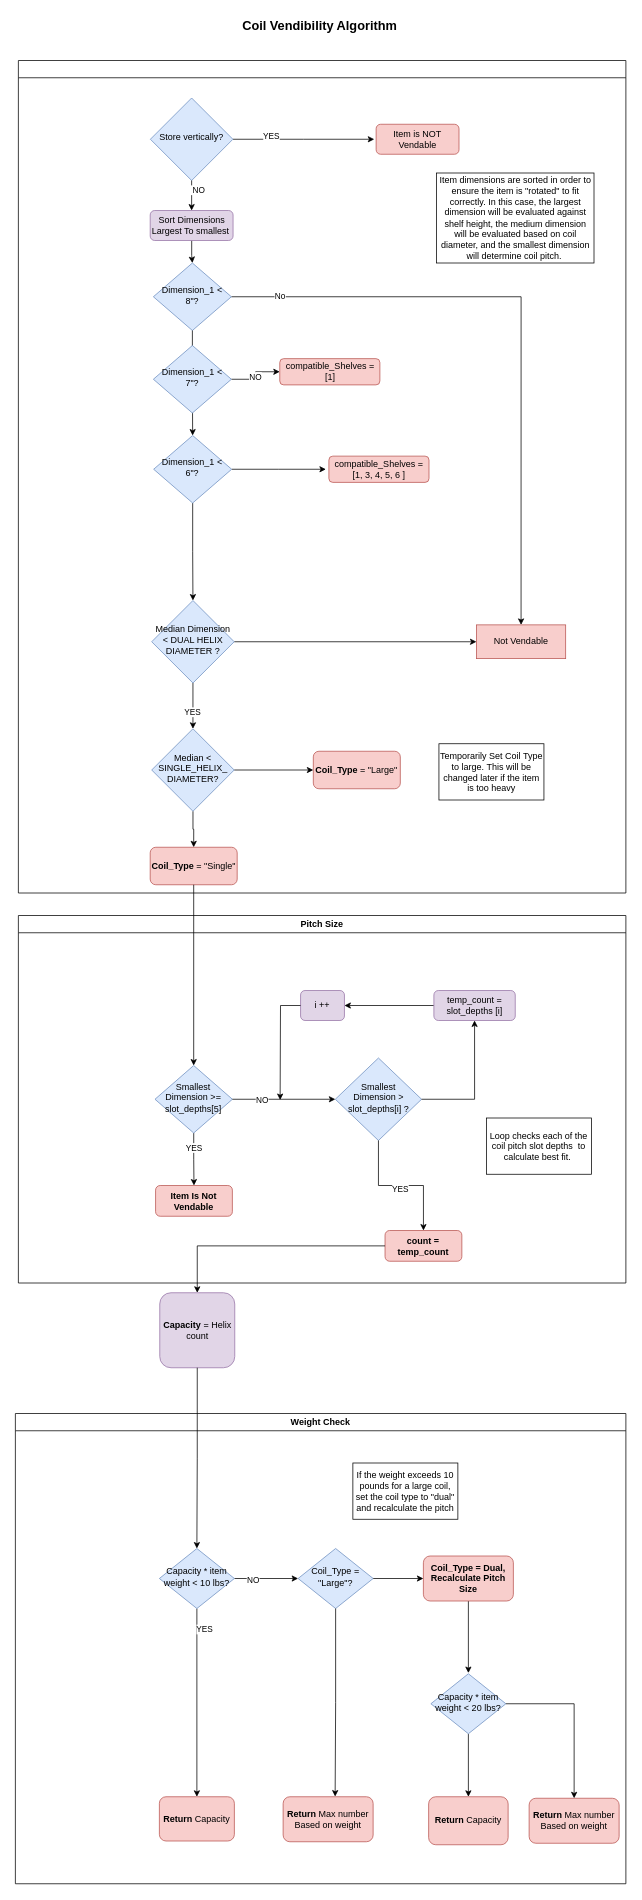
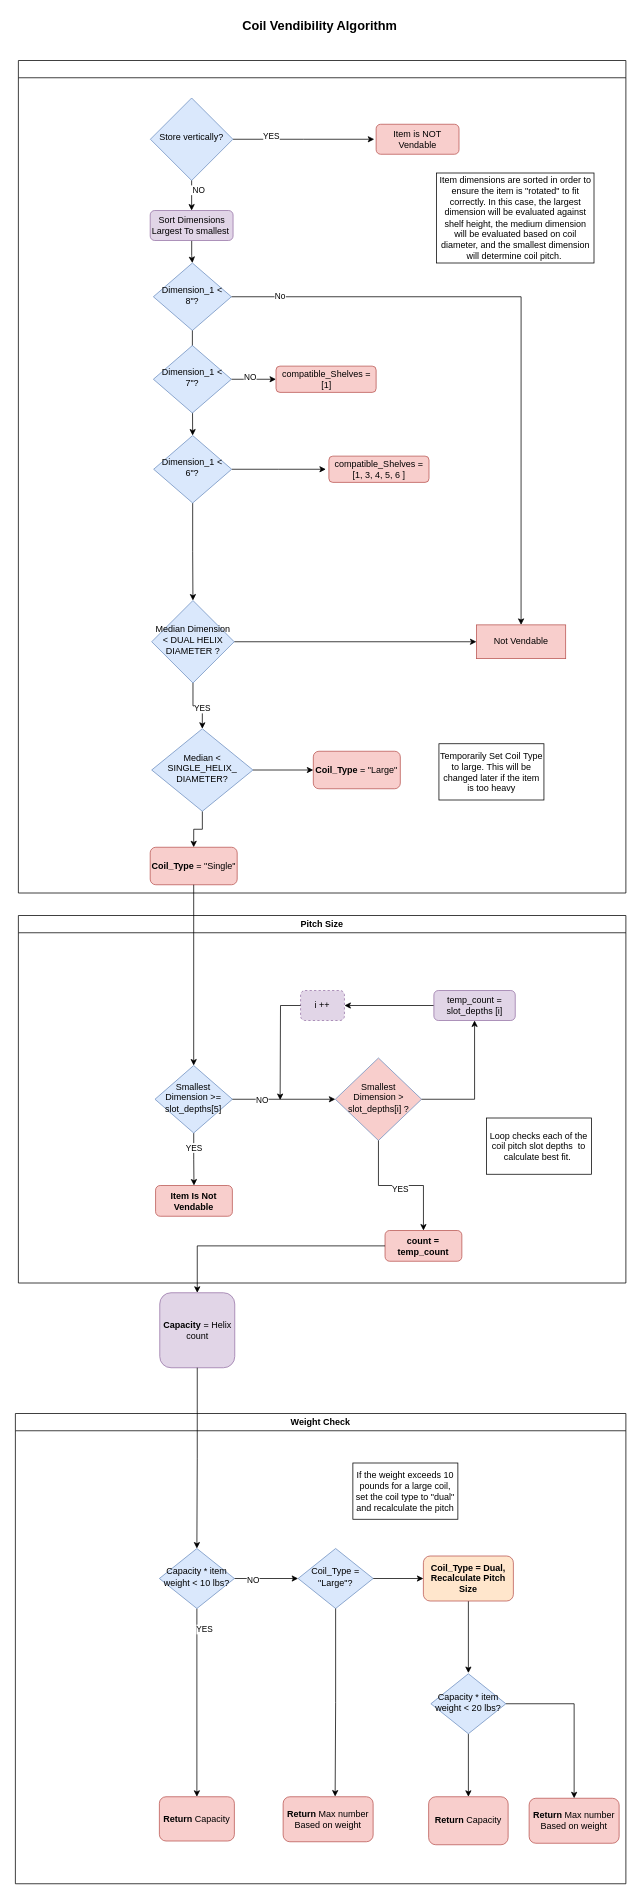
  <mxCell id="0" />
  <mxCell id="1" parent="0" />
  <mxCell id="2" value="&lt;font style=&quot;font-size: 17px;&quot;&gt;&lt;b&gt;Coil Vendibility Algorithm&lt;/b&gt;&lt;/font&gt;" style="text;html=1;align=center;verticalAlign=middle;whiteSpace=wrap;rounded=0;" parent="1" vertex="1"><mxGeometry x="261" y="20" width="330" height="30" as="geometry" /></mxCell>
  <mxCell id="3" value="" style="swimlane;whiteSpace=wrap;html=1;" parent="1" vertex="1"><mxGeometry x="24" y="80" width="810" height="1110" as="geometry" /></mxCell>
  <mxCell id="4" style="edgeStyle=orthogonalEdgeStyle;rounded=0;orthogonalLoop=1;jettySize=auto;html=1;entryX=0;entryY=0.5;entryDx=0;entryDy=0;" parent="3" source="5" target="6" edge="1"><mxGeometry relative="1" as="geometry"><mxPoint x="526" y="720" as="targetPoint" /></mxGeometry></mxCell>
  <mxCell id="5" value="Median Dimension &amp;lt; DUAL HELIX DIAMETER ?" style="rhombus;whiteSpace=wrap;html=1;shadow=0;fontFamily=Helvetica;fontSize=12;align=center;strokeWidth=1;spacing=6;spacingTop=-4;fillColor=#dae8fc;strokeColor=#6c8ebf;" parent="3" vertex="1"><mxGeometry x="177.75" y="720" width="110" height="110" as="geometry" /></mxCell>
  <mxCell id="6" value="Not Vendable" style="whiteSpace=wrap;html=1;fillColor=#f8cecc;strokeColor=#b85450;rounded=0;" parent="3" vertex="1"><mxGeometry x="610.75" y="752.5" width="119" height="45" as="geometry" /></mxCell>
  <mxCell id="7" style="edgeStyle=orthogonalEdgeStyle;rounded=0;orthogonalLoop=1;jettySize=auto;html=1;entryX=0.5;entryY=0;entryDx=0;entryDy=0;exitX=1;exitY=0.5;exitDx=0;exitDy=0;" parent="3" source="15" target="6" edge="1"><mxGeometry relative="1" as="geometry"><mxPoint x="697.5" y="530" as="targetPoint" /></mxGeometry></mxCell>
  <mxCell id="8" value="No" style="edgeLabel;html=1;align=center;verticalAlign=middle;resizable=0;points=[];" parent="7" vertex="1" connectable="0"><mxGeometry x="-0.844" y="2" relative="1" as="geometry"><mxPoint as="offset" /></mxGeometry></mxCell>
  <mxCell id="9" style="edgeStyle=orthogonalEdgeStyle;rounded=0;orthogonalLoop=1;jettySize=auto;html=1;entryX=0.5;entryY=0;entryDx=0;entryDy=0;" parent="3" source="11" target="26" edge="1"><mxGeometry relative="1" as="geometry" /></mxCell>
  <mxCell id="10" style="edgeStyle=orthogonalEdgeStyle;rounded=0;orthogonalLoop=1;jettySize=auto;html=1;entryX=0;entryY=0.5;entryDx=0;entryDy=0;" parent="3" source="11" target="25" edge="1"><mxGeometry relative="1" as="geometry" /></mxCell>
- <mxCell id="11" value="Median &amp;lt; SINGLE_HELIX_&lt;div&gt;DIAMETER?&lt;/div&gt;" style="rhombus;whiteSpace=wrap;html=1;shadow=0;fontFamily=Helvetica;fontSize=12;align=center;strokeWidth=1;spacing=6;spacingTop=-4;fillColor=#dae8fc;strokeColor=#6c8ebf;" parent="3" vertex="1"><mxGeometry x="177.75" y="891" width="110" height="110" as="geometry" /></mxCell>
+ <mxCell id="11" value="Median &amp;lt; SINGLE_HELIX_&lt;div&gt;DIAMETER?&lt;/div&gt;" style="rhombus;whiteSpace=wrap;html=1;shadow=0;fontFamily=Helvetica;fontSize=12;align=center;strokeWidth=1;spacing=6;spacingTop=-4;fillColor=#dae8fc;strokeColor=#6c8ebf;" parent="3" vertex="1"><mxGeometry x="177.75" y="891" width="135" height="110" as="geometry" /></mxCell>
  <mxCell id="12" value="" style="edgeStyle=orthogonalEdgeStyle;rounded=0;orthogonalLoop=1;jettySize=auto;html=1;entryX=0.5;entryY=0;entryDx=0;entryDy=0;" parent="3" source="5" target="11" edge="1"><mxGeometry relative="1" as="geometry"><mxPoint x="231" y="700" as="sourcePoint" /><mxPoint x="230" y="790" as="targetPoint" /></mxGeometry></mxCell>
  <mxCell id="13" value="YES" style="edgeLabel;html=1;align=center;verticalAlign=middle;resizable=0;points=[];" parent="12" vertex="1" connectable="0"><mxGeometry x="0.24" y="-1" relative="1" as="geometry"><mxPoint as="offset" /></mxGeometry></mxCell>
  <mxCell id="14" style="edgeStyle=orthogonalEdgeStyle;rounded=0;orthogonalLoop=1;jettySize=auto;html=1;entryX=0.5;entryY=0;entryDx=0;entryDy=0;" parent="3" source="32" target="5" edge="1"><mxGeometry relative="1" as="geometry" /></mxCell>
  <mxCell id="15" value="Dimension_1 &amp;lt; 8&quot;?" style="rhombus;whiteSpace=wrap;html=1;shadow=0;fontFamily=Helvetica;fontSize=12;align=center;strokeWidth=1;spacing=6;spacingTop=-4;fillColor=#dae8fc;strokeColor=#6c8ebf;" parent="3" vertex="1"><mxGeometry x="180" y="270" width="104" height="90" as="geometry" /></mxCell>
  <mxCell id="16" style="edgeStyle=orthogonalEdgeStyle;rounded=0;orthogonalLoop=1;jettySize=auto;html=1;entryX=0.5;entryY=0;entryDx=0;entryDy=0;" parent="3" source="20" target="15" edge="1"><mxGeometry relative="1" as="geometry"><mxPoint x="232" y="310" as="targetPoint" /></mxGeometry></mxCell>
  <mxCell id="17" style="edgeStyle=orthogonalEdgeStyle;rounded=0;orthogonalLoop=1;jettySize=auto;html=1;" parent="3" source="19" edge="1"><mxGeometry relative="1" as="geometry"><mxPoint x="474.5" y="105" as="targetPoint" /></mxGeometry></mxCell>
  <mxCell id="18" value="YES" style="edgeLabel;html=1;align=center;verticalAlign=middle;resizable=0;points=[];" parent="17" vertex="1" connectable="0"><mxGeometry x="-0.363" y="-3" relative="1" as="geometry"><mxPoint x="-10" y="-8" as="offset" /></mxGeometry></mxCell>
  <mxCell id="19" value="Store vertically?" style="rhombus;whiteSpace=wrap;html=1;shadow=0;fontFamily=Helvetica;fontSize=12;align=center;strokeWidth=1;spacing=6;spacingTop=-4;fillColor=#dae8fc;strokeColor=#6c8ebf;" parent="3" vertex="1"><mxGeometry x="176" y="50" width="110" height="110" as="geometry" /></mxCell>
  <mxCell id="20" value="Sort Dimensions Largest To smallest&amp;nbsp;" style="rounded=1;whiteSpace=wrap;html=1;fillColor=#e1d5e7;strokeColor=#9673a6;" parent="3" vertex="1"><mxGeometry x="175.75" y="200" width="110.5" height="40" as="geometry" /></mxCell>
  <mxCell id="21" value="" style="edgeStyle=orthogonalEdgeStyle;rounded=0;orthogonalLoop=1;jettySize=auto;html=1;entryX=0.5;entryY=0;entryDx=0;entryDy=0;" parent="3" source="19" target="20" edge="1"><mxGeometry relative="1" as="geometry"><mxPoint x="238" y="230" as="sourcePoint" /><mxPoint x="239" y="380" as="targetPoint" /></mxGeometry></mxCell>
  <mxCell id="22" value="&amp;nbsp;NO" style="edgeLabel;html=1;align=center;verticalAlign=middle;resizable=0;points=[];" parent="21" vertex="1" connectable="0"><mxGeometry x="-0.425" y="7" relative="1" as="geometry"><mxPoint as="offset" /></mxGeometry></mxCell>
  <mxCell id="23" value="Item is NOT Vendable" style="rounded=1;whiteSpace=wrap;html=1;fillColor=#f8cecc;strokeColor=#b85450;" parent="3" vertex="1"><mxGeometry x="477" y="85" width="110.5" height="40" as="geometry" /></mxCell>
  <mxCell id="24" value="Item dimensions are sorted in order to ensure the item is &quot;rotated&quot; to fit correctly. In this case, the largest dimension will be evaluated against shelf height, the medium dimension will be evaluated based on coil diameter, and the smallest dimension will determine coil pitch.&amp;nbsp;" style="rounded=0;whiteSpace=wrap;html=1;" parent="3" vertex="1"><mxGeometry x="557.5" y="150" width="210" height="120" as="geometry" /></mxCell>
  <mxCell id="25" value="&lt;b&gt;Coil_Type &lt;/b&gt;= &quot;Large&quot;" style="rounded=1;whiteSpace=wrap;html=1;fillColor=#f8cecc;strokeColor=#b85450;" parent="3" vertex="1"><mxGeometry x="393.25" y="921" width="116" height="50" as="geometry" /></mxCell>
  <mxCell id="26" value="&lt;b&gt;Coil_Type &lt;/b&gt;= &quot;Single&quot;" style="rounded=1;whiteSpace=wrap;html=1;fillColor=#f8cecc;strokeColor=#b85450;" parent="3" vertex="1"><mxGeometry x="175.75" y="1049" width="116" height="50" as="geometry" /></mxCell>
  <mxCell id="27" value="Temporarily Set Coil Type to large. This will be changed later if the item is too heavy" style="rounded=0;whiteSpace=wrap;html=1;" parent="3" vertex="1"><mxGeometry x="560.75" y="911" width="140" height="75" as="geometry" /></mxCell>
  <mxCell id="28" style="edgeStyle=orthogonalEdgeStyle;rounded=0;orthogonalLoop=1;jettySize=auto;html=1;entryX=0;entryY=0.5;entryDx=0;entryDy=0;" parent="3" source="34" target="30" edge="1"><mxGeometry relative="1" as="geometry"><mxPoint x="420" y="445" as="targetPoint" /></mxGeometry></mxCell>
  <mxCell id="29" value="NO" style="edgeLabel;html=1;align=center;verticalAlign=middle;resizable=0;points=[];" parent="28" vertex="1" connectable="0"><mxGeometry x="-0.177" y="4" relative="1" as="geometry"><mxPoint as="offset" /></mxGeometry></mxCell>
- <mxCell id="30" value="compatible_Shelves = [1]" style="rounded=1;whiteSpace=wrap;html=1;fillColor=#f8cecc;strokeColor=#b85450;" parent="3" vertex="1"><mxGeometry x="348.5" y="397.5" width="133.5" height="35" as="geometry" /></mxCell>
+ <mxCell id="30" value="compatible_Shelves = [1]" style="rounded=1;whiteSpace=wrap;html=1;fillColor=#f8cecc;strokeColor=#b85450;" parent="3" vertex="1"><mxGeometry x="343.5" y="407.5" width="133.5" height="35" as="geometry" /></mxCell>
  <mxCell id="31" style="edgeStyle=orthogonalEdgeStyle;rounded=0;orthogonalLoop=1;jettySize=auto;html=1;" parent="3" source="32" edge="1"><mxGeometry relative="1" as="geometry"><mxPoint x="410.0" y="545" as="targetPoint" /></mxGeometry></mxCell>
  <mxCell id="32" value="Dimension_1 &amp;lt; 6&quot;?" style="rhombus;whiteSpace=wrap;html=1;shadow=0;fontFamily=Helvetica;fontSize=12;align=center;strokeWidth=1;spacing=6;spacingTop=-4;fillColor=#dae8fc;strokeColor=#6c8ebf;" parent="3" vertex="1"><mxGeometry x="180.38" y="500" width="104" height="90" as="geometry" /></mxCell>
  <mxCell id="33" value="" style="edgeStyle=orthogonalEdgeStyle;rounded=0;orthogonalLoop=1;jettySize=auto;html=1;entryX=0.5;entryY=0;entryDx=0;entryDy=0;" parent="3" source="15" target="32" edge="1"><mxGeometry relative="1" as="geometry"><mxPoint x="232" y="430" as="sourcePoint" /><mxPoint x="232" y="700" as="targetPoint" /></mxGeometry></mxCell>
  <mxCell id="34" value="Dimension_1 &amp;lt; 7&quot;?" style="rhombus;whiteSpace=wrap;html=1;shadow=0;fontFamily=Helvetica;fontSize=12;align=center;strokeWidth=1;spacing=6;spacingTop=-4;fillColor=#dae8fc;strokeColor=#6c8ebf;" parent="3" vertex="1"><mxGeometry x="180" y="380" width="104" height="90" as="geometry" /></mxCell>
  <mxCell id="35" value="compatible_Shelves = [1, 3, 4, 5, 6 ]" style="rounded=1;whiteSpace=wrap;html=1;fillColor=#f8cecc;strokeColor=#b85450;" parent="3" vertex="1"><mxGeometry x="414" y="527.5" width="133.5" height="35" as="geometry" /></mxCell>
  <mxCell id="36" value="Weight Check" style="swimlane;whiteSpace=wrap;html=1;" parent="1" vertex="1"><mxGeometry x="20" y="1884" width="814" height="627" as="geometry" /></mxCell>
  <mxCell id="37" style="edgeStyle=orthogonalEdgeStyle;rounded=0;orthogonalLoop=1;jettySize=auto;html=1;" parent="36" source="41" target="42" edge="1"><mxGeometry relative="1" as="geometry" /></mxCell>
  <mxCell id="38" value="YES" style="edgeLabel;html=1;align=center;verticalAlign=middle;resizable=0;points=[];" parent="37" vertex="1" connectable="0"><mxGeometry x="-0.781" y="10" relative="1" as="geometry"><mxPoint x="-1" as="offset" /></mxGeometry></mxCell>
  <mxCell id="39" style="edgeStyle=orthogonalEdgeStyle;rounded=0;orthogonalLoop=1;jettySize=auto;html=1;entryX=0;entryY=0.5;entryDx=0;entryDy=0;" parent="36" source="41" target="45" edge="1"><mxGeometry relative="1" as="geometry" /></mxCell>
  <mxCell id="40" value="NO" style="edgeLabel;html=1;align=center;verticalAlign=middle;resizable=0;points=[];" parent="39" vertex="1" connectable="0"><mxGeometry x="-0.423" y="-1" relative="1" as="geometry"><mxPoint x="-1" as="offset" /></mxGeometry></mxCell>
  <mxCell id="41" value="Capacity * item weight &amp;lt; 10 lbs?" style="rhombus;whiteSpace=wrap;html=1;shadow=0;fontFamily=Helvetica;fontSize=12;align=center;strokeWidth=1;spacing=6;spacingTop=-4;fillColor=#dae8fc;strokeColor=#6c8ebf;" parent="36" vertex="1"><mxGeometry x="192" y="180" width="100" height="80" as="geometry" /></mxCell>
  <mxCell id="42" value="&lt;b&gt;Return &lt;/b&gt;Capacity" style="rounded=1;whiteSpace=wrap;html=1;fontSize=12;glass=0;strokeWidth=1;shadow=0;fillColor=#f8cecc;strokeColor=#b85450;" parent="36" vertex="1"><mxGeometry x="192" y="511" width="100" height="59" as="geometry" /></mxCell>
  <mxCell id="43" value="&lt;b&gt;Return &lt;/b&gt;Max number Based on weight" style="rounded=1;whiteSpace=wrap;html=1;fillColor=#f8cecc;strokeColor=#b85450;" parent="36" vertex="1"><mxGeometry x="357" y="511" width="120" height="60" as="geometry" /></mxCell>
  <mxCell id="44" style="edgeStyle=orthogonalEdgeStyle;rounded=0;orthogonalLoop=1;jettySize=auto;html=1;entryX=0;entryY=0.5;entryDx=0;entryDy=0;" parent="36" source="45" target="48" edge="1"><mxGeometry relative="1" as="geometry"><mxPoint x="583" y="220" as="targetPoint" /></mxGeometry></mxCell>
  <mxCell id="45" value="Coil_Type = &quot;Large&quot;?" style="rhombus;whiteSpace=wrap;html=1;shadow=0;fontFamily=Helvetica;fontSize=12;align=center;strokeWidth=1;spacing=6;spacingTop=-4;fillColor=#dae8fc;strokeColor=#6c8ebf;" parent="36" vertex="1"><mxGeometry x="377" y="180" width="100" height="80" as="geometry" /></mxCell>
  <mxCell id="46" style="edgeStyle=orthogonalEdgeStyle;rounded=0;orthogonalLoop=1;jettySize=auto;html=1;entryX=0.578;entryY=-0.005;entryDx=0;entryDy=0;entryPerimeter=0;" parent="36" source="45" target="43" edge="1"><mxGeometry relative="1" as="geometry" /></mxCell>
  <mxCell id="47" style="edgeStyle=orthogonalEdgeStyle;rounded=0;orthogonalLoop=1;jettySize=auto;html=1;" parent="36" source="48" edge="1"><mxGeometry relative="1" as="geometry"><mxPoint x="604" y="346" as="targetPoint" /></mxGeometry></mxCell>
- <mxCell id="48" value="&lt;b&gt;Coil_Type = Dual, Recalculate Pitch Size&lt;/b&gt;" style="rounded=1;whiteSpace=wrap;html=1;fillColor=#f8cecc;strokeColor=#b85450;" parent="36" vertex="1"><mxGeometry x="544" y="190" width="120" height="60" as="geometry" /></mxCell>
+ <mxCell id="48" value="&lt;b&gt;Coil_Type = Dual, Recalculate Pitch Size&lt;/b&gt;" style="rounded=1;whiteSpace=wrap;html=1;fillColor=#ffe6cc;strokeColor=#b85450;" parent="36" vertex="1"><mxGeometry x="544" y="190" width="120" height="60" as="geometry" /></mxCell>
  <mxCell id="49" value="If the weight exceeds 10 pounds for a large coil, set the coil type to &quot;dual&quot; and recalculate the pitch" style="rounded=0;whiteSpace=wrap;html=1;" parent="36" vertex="1"><mxGeometry x="450" y="66" width="140" height="75" as="geometry" /></mxCell>
  <mxCell id="50" style="edgeStyle=orthogonalEdgeStyle;rounded=0;orthogonalLoop=1;jettySize=auto;html=1;entryX=0.5;entryY=0;entryDx=0;entryDy=0;" parent="36" source="51" target="52" edge="1"><mxGeometry relative="1" as="geometry" /></mxCell>
  <mxCell id="51" value="Capacity * item weight &amp;lt; 20 lbs?" style="rhombus;whiteSpace=wrap;html=1;shadow=0;fontFamily=Helvetica;fontSize=12;align=center;strokeWidth=1;spacing=6;spacingTop=-4;fillColor=#dae8fc;strokeColor=#6c8ebf;" parent="36" vertex="1"><mxGeometry x="554" y="347" width="100" height="80" as="geometry" /></mxCell>
  <mxCell id="52" value="&lt;b&gt;Return &lt;/b&gt;Capacity" style="rounded=1;whiteSpace=wrap;html=1;fontSize=12;glass=0;strokeWidth=1;shadow=0;fillColor=#f8cecc;strokeColor=#b85450;" parent="36" vertex="1"><mxGeometry x="551" y="511" width="106" height="64" as="geometry" /></mxCell>
  <mxCell id="53" value="&lt;b&gt;Return &lt;/b&gt;Max number Based on weight" style="rounded=1;whiteSpace=wrap;html=1;fillColor=#f8cecc;strokeColor=#b85450;" parent="36" vertex="1"><mxGeometry x="685" y="513" width="120" height="60" as="geometry" /></mxCell>
  <mxCell id="54" style="edgeStyle=orthogonalEdgeStyle;rounded=0;orthogonalLoop=1;jettySize=auto;html=1;entryX=0.5;entryY=0;entryDx=0;entryDy=0;" parent="36" source="51" target="53" edge="1"><mxGeometry relative="1" as="geometry"><mxPoint x="830" y="487" as="targetPoint" /></mxGeometry></mxCell>
  <mxCell id="55" value="Pitch Size" style="swimlane;whiteSpace=wrap;html=1;" parent="1" vertex="1"><mxGeometry x="24" y="1220" width="810" height="490" as="geometry" /></mxCell>
  <mxCell id="56" style="edgeStyle=orthogonalEdgeStyle;rounded=0;orthogonalLoop=1;jettySize=auto;html=1;entryX=0.5;entryY=0;entryDx=0;entryDy=0;" parent="55" source="58" target="69" edge="1"><mxGeometry relative="1" as="geometry" /></mxCell>
  <mxCell id="57" value="YES" style="edgeLabel;html=1;align=center;verticalAlign=middle;resizable=0;points=[];" parent="56" vertex="1" connectable="0"><mxGeometry x="-0.432" relative="1" as="geometry"><mxPoint as="offset" /></mxGeometry></mxCell>
  <mxCell id="58" value="Smallest Dimension &amp;gt;= slot_depths[5]" style="rhombus;whiteSpace=wrap;html=1;shadow=0;fontFamily=Helvetica;fontSize=12;align=center;strokeWidth=1;spacing=6;spacingTop=-4;fillColor=#dae8fc;strokeColor=#6c8ebf;" parent="55" vertex="1"><mxGeometry x="182.16" y="200" width="103.18" height="90" as="geometry" /></mxCell>
- <mxCell id="59" value="i ++" style="rounded=1;whiteSpace=wrap;html=1;fillColor=#e1d5e7;strokeColor=#9673a6;" parent="55" vertex="1"><mxGeometry x="376.25" y="100" width="58.5" height="40" as="geometry" /></mxCell>
+ <mxCell id="59" value="i ++" style="rounded=1;whiteSpace=wrap;html=1;fillColor=#e1d5e7;strokeColor=#9673a6;dashed=1;" parent="55" vertex="1"><mxGeometry x="376.25" y="100" width="58.5" height="40" as="geometry" /></mxCell>
  <mxCell id="60" style="edgeStyle=orthogonalEdgeStyle;rounded=0;orthogonalLoop=1;jettySize=auto;html=1;entryX=1;entryY=0.5;entryDx=0;entryDy=0;" parent="55" source="61" target="59" edge="1"><mxGeometry relative="1" as="geometry" /></mxCell>
  <mxCell id="61" value="temp_count = slot_depths [i]" style="rounded=1;whiteSpace=wrap;html=1;fillColor=#e1d5e7;strokeColor=#9673a6;" parent="55" vertex="1"><mxGeometry x="554" y="100" width="108.5" height="40" as="geometry" /></mxCell>
- <mxCell id="62" value="Smallest Dimension &amp;gt; slot_depths[i] ?" style="rhombus;whiteSpace=wrap;html=1;shadow=0;fontFamily=Helvetica;fontSize=12;align=center;strokeWidth=1;spacing=6;spacingTop=-4;fillColor=#dae8fc;strokeColor=#6c8ebf;" parent="55" vertex="1"><mxGeometry x="422.59" y="190" width="115" height="110" as="geometry" /></mxCell>
+ <mxCell id="62" value="Smallest Dimension &amp;gt; slot_depths[i] ?" style="rhombus;whiteSpace=wrap;html=1;shadow=0;fontFamily=Helvetica;fontSize=12;align=center;strokeWidth=1;spacing=6;spacingTop=-4;fillColor=#f8cecc;strokeColor=#6c8ebf;" parent="55" vertex="1"><mxGeometry x="422.59" y="190" width="115" height="110" as="geometry" /></mxCell>
  <mxCell id="63" style="edgeStyle=orthogonalEdgeStyle;rounded=0;orthogonalLoop=1;jettySize=auto;html=1;entryX=0.5;entryY=1;entryDx=0;entryDy=0;" parent="55" source="62" target="61" edge="1"><mxGeometry relative="1" as="geometry" /></mxCell>
  <mxCell id="64" style="edgeStyle=orthogonalEdgeStyle;rounded=0;orthogonalLoop=1;jettySize=auto;html=1;entryX=0;entryY=0.5;entryDx=0;entryDy=0;" parent="55" source="58" target="62" edge="1"><mxGeometry relative="1" as="geometry"><mxPoint x="419.59" y="246" as="targetPoint" /></mxGeometry></mxCell>
  <mxCell id="65" value="NO" style="edgeLabel;html=1;align=center;verticalAlign=middle;resizable=0;points=[];" parent="64" vertex="1" connectable="0"><mxGeometry x="-0.432" y="-1" relative="1" as="geometry"><mxPoint as="offset" /></mxGeometry></mxCell>
  <mxCell id="66" value="&lt;b&gt;count = temp_count&lt;/b&gt;" style="rounded=1;whiteSpace=wrap;html=1;fillColor=#f8cecc;strokeColor=#b85450;" parent="55" vertex="1"><mxGeometry x="488.89" y="420" width="102.41" height="41" as="geometry" /></mxCell>
  <mxCell id="67" style="edgeStyle=orthogonalEdgeStyle;rounded=0;orthogonalLoop=1;jettySize=auto;html=1;entryX=0.5;entryY=0;entryDx=0;entryDy=0;" parent="55" source="62" target="66" edge="1"><mxGeometry relative="1" as="geometry" /></mxCell>
  <mxCell id="68" value="YES" style="edgeLabel;html=1;align=center;verticalAlign=middle;resizable=0;points=[];" parent="67" vertex="1" connectable="0"><mxGeometry x="-0.024" y="-4" relative="1" as="geometry"><mxPoint as="offset" /></mxGeometry></mxCell>
  <mxCell id="69" value="&lt;b&gt;Item Is Not Vendable&lt;/b&gt;" style="rounded=1;whiteSpace=wrap;html=1;fillColor=#f8cecc;strokeColor=#b85450;" parent="55" vertex="1"><mxGeometry x="182.93" y="360" width="102.41" height="41" as="geometry" /></mxCell>
  <mxCell id="70" value="Loop checks each of the coil pitch slot depths&amp;nbsp; to calculate best fit.&amp;nbsp;" style="rounded=0;whiteSpace=wrap;html=1;" parent="55" vertex="1"><mxGeometry x="624" y="270" width="140" height="75" as="geometry" /></mxCell>
  <mxCell id="71" style="edgeStyle=orthogonalEdgeStyle;rounded=0;orthogonalLoop=1;jettySize=auto;html=1;" parent="1" source="59" edge="1"><mxGeometry relative="1" as="geometry"><mxPoint x="373" y="1466" as="targetPoint" /></mxGeometry></mxCell>
  <mxCell id="72" style="edgeStyle=orthogonalEdgeStyle;rounded=0;orthogonalLoop=1;jettySize=auto;html=1;" parent="1" source="66" target="74" edge="1"><mxGeometry relative="1" as="geometry"><mxPoint x="264" y="1626" as="targetPoint" /></mxGeometry></mxCell>
  <mxCell id="73" style="edgeStyle=orthogonalEdgeStyle;rounded=0;orthogonalLoop=1;jettySize=auto;html=1;entryX=0.5;entryY=0;entryDx=0;entryDy=0;" parent="1" source="26" target="58" edge="1"><mxGeometry relative="1" as="geometry"><mxPoint x="259" y="1395" as="targetPoint" /></mxGeometry></mxCell>
  <mxCell id="74" value="&lt;b&gt;Capacity &lt;/b&gt;= Helix count" style="rounded=1;whiteSpace=wrap;html=1;fontSize=12;glass=0;strokeWidth=1;shadow=0;fillColor=#e1d5e7;strokeColor=#9673a6;" parent="1" vertex="1"><mxGeometry x="212.5" y="1723" width="100" height="100" as="geometry" /></mxCell>
  <mxCell id="75" style="edgeStyle=orthogonalEdgeStyle;rounded=0;orthogonalLoop=1;jettySize=auto;html=1;entryX=0.5;entryY=0;entryDx=0;entryDy=0;" parent="1" edge="1"><mxGeometry relative="1" as="geometry"><mxPoint x="433" y="2065" as="sourcePoint" /></mxGeometry></mxCell>
  <mxCell id="76" style="edgeStyle=orthogonalEdgeStyle;rounded=0;orthogonalLoop=1;jettySize=auto;html=1;entryX=0.5;entryY=0;entryDx=0;entryDy=0;exitX=0.5;exitY=1;exitDx=0;exitDy=0;" parent="1" source="74" target="41" edge="1"><mxGeometry relative="1" as="geometry"><mxPoint x="264" y="2064" as="sourcePoint" /></mxGeometry></mxCell>
